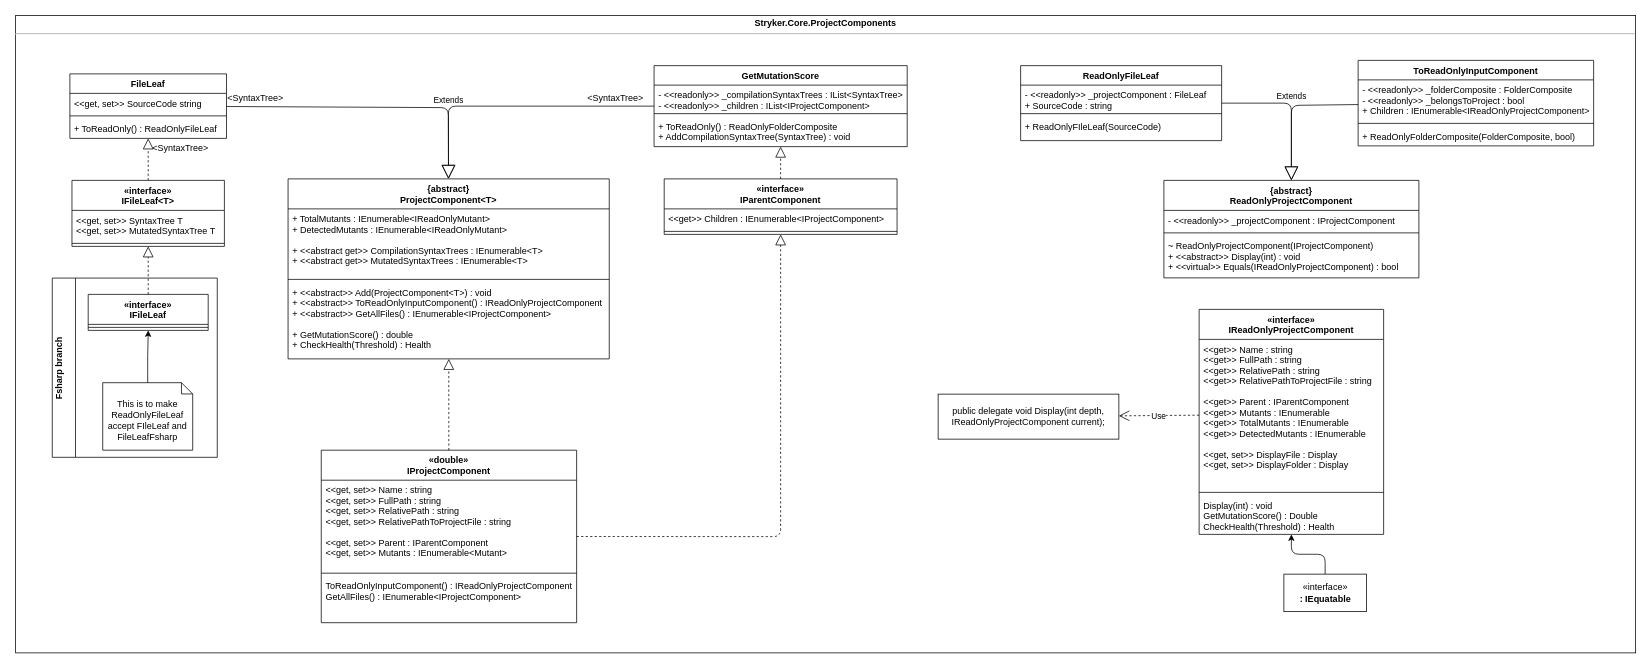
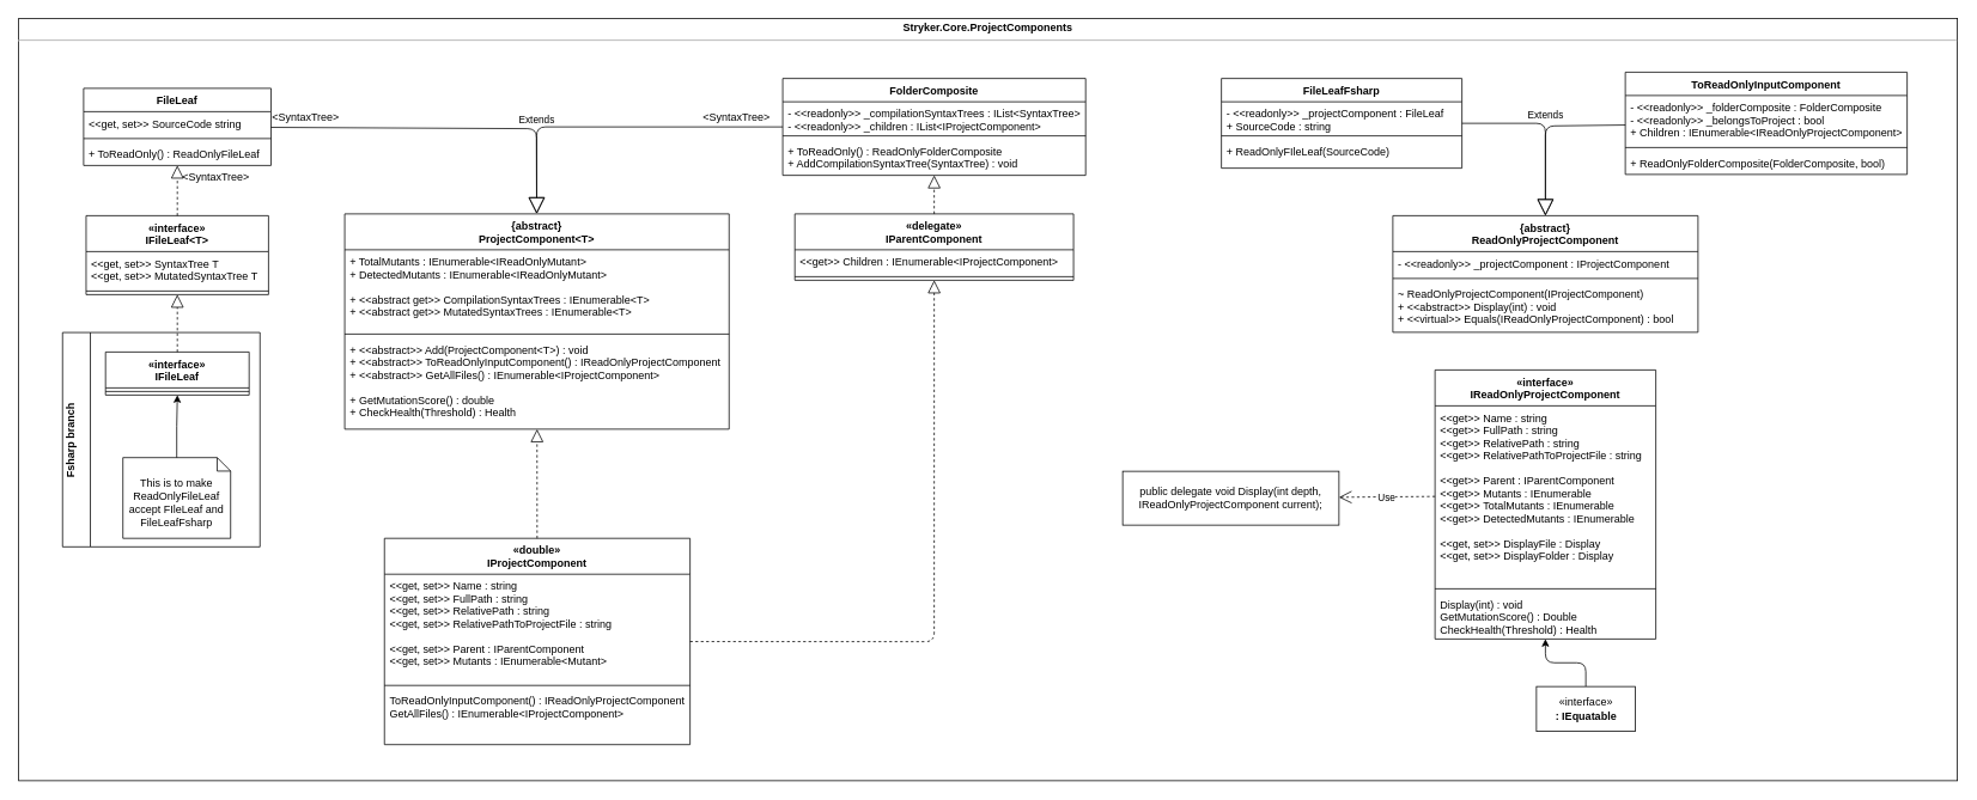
  <mxCell id="0" />
  <mxCell id="1" parent="0" />
  <mxCell id="2" value="&lt;p style=&quot;margin: 0px ; margin-top: 4px ; text-align: center&quot;&gt;&lt;b&gt;Stryker.Core.ProjectComponents&lt;/b&gt;&lt;br&gt;&lt;/p&gt;&lt;hr&gt;&lt;p style=&quot;font-size: 10px ; margin: 0px ; text-align: center&quot;&gt;&lt;br&gt;&lt;/p&gt;" style="shape=rect;align=left;html=1;overflow=fill;whiteSpace=wrap;strokeWidth=1;recursiveResize=0;" parent="1" vertex="1"><mxGeometry x="20" y="20" width="2160" height="850" as="geometry" /></mxCell>
  <mxCell id="3" value="FileLeaf" style="swimlane;fontStyle=1;align=center;verticalAlign=top;childLayout=stackLayout;horizontal=1;startSize=26;horizontalStack=0;resizeParent=1;resizeParentMax=0;resizeLast=0;collapsible=1;marginBottom=0;" parent="1" vertex="1"><mxGeometry x="92.34" y="98" width="208.81" height="86" as="geometry" /></mxCell>
  <mxCell id="4" value="&lt;&lt;get, set&gt;&gt; SourceCode string" style="text;strokeColor=none;fillColor=none;align=left;verticalAlign=top;spacingLeft=4;spacingRight=4;overflow=hidden;rotatable=0;points=[[0,0.5],[1,0.5]];portConstraint=eastwest;" parent="3" vertex="1"><mxGeometry y="26" width="208.81" height="26" as="geometry" /></mxCell>
  <mxCell id="5" value="" style="line;strokeWidth=1;fillColor=none;align=left;verticalAlign=middle;spacingTop=-1;spacingLeft=3;spacingRight=3;rotatable=0;labelPosition=right;points=[];portConstraint=eastwest;" parent="3" vertex="1"><mxGeometry y="52" width="208.81" height="8" as="geometry" /></mxCell>
  <mxCell id="6" value="+ ToReadOnly() : ReadOnlyFileLeaf " style="text;strokeColor=none;fillColor=none;align=left;verticalAlign=top;spacingLeft=4;spacingRight=4;overflow=hidden;rotatable=0;points=[[0,0.5],[1,0.5]];portConstraint=eastwest;" parent="3" vertex="1"><mxGeometry y="60" width="208.81" height="26" as="geometry" /></mxCell>
- <mxCell id="7" value="GetMutationScore" style="swimlane;fontStyle=1;align=center;verticalAlign=top;childLayout=stackLayout;horizontal=1;startSize=26;horizontalStack=0;resizeParent=1;resizeParentMax=0;resizeLast=0;collapsible=1;marginBottom=0;" parent="1" vertex="1"><mxGeometry x="871.25" y="87" width="337.5" height="108" as="geometry" /></mxCell>
+ <mxCell id="7" value="FolderComposite" style="swimlane;fontStyle=1;align=center;verticalAlign=top;childLayout=stackLayout;horizontal=1;startSize=26;horizontalStack=0;resizeParent=1;resizeParentMax=0;resizeLast=0;collapsible=1;marginBottom=0;" parent="1" vertex="1"><mxGeometry x="871.25" y="87" width="337.5" height="108" as="geometry" /></mxCell>
  <mxCell id="8" value="- &lt;&lt;readonly&gt;&gt; _compilationSyntaxTrees : IList&lt;SyntaxTree&gt; &#10;- &lt;&lt;readonly&gt;&gt; _children : IList&lt;IProjectComponent&gt;" style="text;strokeColor=none;fillColor=none;align=left;verticalAlign=top;spacingLeft=4;spacingRight=4;overflow=hidden;rotatable=0;points=[[0,0.5],[1,0.5]];portConstraint=eastwest;" parent="7" vertex="1"><mxGeometry y="26" width="337.5" height="34" as="geometry" /></mxCell>
  <mxCell id="9" value="" style="line;strokeWidth=1;fillColor=none;align=left;verticalAlign=middle;spacingTop=-1;spacingLeft=3;spacingRight=3;rotatable=0;labelPosition=right;points=[];portConstraint=eastwest;" parent="7" vertex="1"><mxGeometry y="60" width="337.5" height="8" as="geometry" /></mxCell>
  <mxCell id="10" value="+ ToReadOnly() : ReadOnlyFolderComposite&#10;+ AddCompilationSyntaxTree(SyntaxTree) : void " style="text;strokeColor=none;fillColor=none;align=left;verticalAlign=top;spacingLeft=4;spacingRight=4;overflow=hidden;rotatable=0;points=[[0,0.5],[1,0.5]];portConstraint=eastwest;" parent="7" vertex="1"><mxGeometry y="68" width="337.5" height="40" as="geometry" /></mxCell>
  <mxCell id="11" value="«interface»&#10;IFileLeaf&lt;T&gt;" style="swimlane;fontStyle=1;align=center;verticalAlign=top;childLayout=stackLayout;horizontal=1;startSize=40;horizontalStack=0;resizeParent=1;resizeParentMax=0;resizeLast=0;collapsible=1;marginBottom=0;" parent="1" vertex="1"><mxGeometry x="95.12" y="240" width="203.25" height="88" as="geometry" /></mxCell>
  <mxCell id="12" value="&lt;&lt;get, set&gt;&gt; SyntaxTree T&#10;&lt;&lt;get, set&gt;&gt; MutatedSyntaxTree T" style="text;strokeColor=none;fillColor=none;align=left;verticalAlign=top;spacingLeft=4;spacingRight=4;overflow=hidden;rotatable=0;points=[[0,0.5],[1,0.5]];portConstraint=eastwest;" parent="11" vertex="1"><mxGeometry y="40" width="203.25" height="40" as="geometry" /></mxCell>
  <mxCell id="13" value="" style="line;strokeWidth=1;fillColor=none;align=left;verticalAlign=middle;spacingTop=-1;spacingLeft=3;spacingRight=3;rotatable=0;labelPosition=right;points=[];portConstraint=eastwest;" parent="11" vertex="1"><mxGeometry y="80" width="203.25" height="8" as="geometry" /></mxCell>
- <mxCell id="14" value="«interface»&#10;IParentComponent" style="swimlane;fontStyle=1;align=center;verticalAlign=top;childLayout=stackLayout;horizontal=1;startSize=40;horizontalStack=0;resizeParent=1;resizeParentMax=0;resizeLast=0;collapsible=1;marginBottom=0;" parent="1" vertex="1"><mxGeometry x="884.75" y="238" width="310.5" height="74" as="geometry" /></mxCell>
+ <mxCell id="14" value="«delegate»&#10;IParentComponent" style="swimlane;fontStyle=1;align=center;verticalAlign=top;childLayout=stackLayout;horizontal=1;startSize=40;horizontalStack=0;resizeParent=1;resizeParentMax=0;resizeLast=0;collapsible=1;marginBottom=0;" parent="1" vertex="1"><mxGeometry x="884.75" y="238" width="310.5" height="74" as="geometry" /></mxCell>
  <mxCell id="15" value="&lt;&lt;get&gt;&gt; Children : IEnumerable&lt;IProjectComponent&gt;" style="text;strokeColor=none;fillColor=none;align=left;verticalAlign=top;spacingLeft=4;spacingRight=4;overflow=hidden;rotatable=0;points=[[0,0.5],[1,0.5]];portConstraint=eastwest;" parent="14" vertex="1"><mxGeometry y="40" width="310.5" height="26" as="geometry" /></mxCell>
  <mxCell id="16" value="" style="line;strokeWidth=1;fillColor=none;align=left;verticalAlign=middle;spacingTop=-1;spacingLeft=3;spacingRight=3;rotatable=0;labelPosition=right;points=[];portConstraint=eastwest;" parent="14" vertex="1"><mxGeometry y="66" width="310.5" height="8" as="geometry" /></mxCell>
  <mxCell id="17" value="{abstract}&#10;ProjectComponent&lt;T&gt;" style="swimlane;fontStyle=1;align=center;verticalAlign=top;childLayout=stackLayout;horizontal=1;startSize=40;horizontalStack=0;resizeParent=1;resizeParentMax=0;resizeLast=0;collapsible=1;marginBottom=0;" parent="1" vertex="1"><mxGeometry x="383.25" y="238" width="428.25" height="240" as="geometry" /></mxCell>
  <mxCell id="18" value="+ TotalMutants : IEnumerable&lt;IReadOnlyMutant&gt; &#10;+ DetectedMutants : IEnumerable&lt;IReadOnlyMutant&gt;&#10;&#10;+ &lt;&lt;abstract get&gt;&gt; CompilationSyntaxTrees : IEnumerable&lt;T&gt; &#10;+ &lt;&lt;abstract get&gt;&gt; MutatedSyntaxTrees : IEnumerable&lt;T&gt; " style="text;strokeColor=none;fillColor=none;align=left;verticalAlign=top;spacingLeft=4;spacingRight=4;overflow=hidden;rotatable=0;points=[[0,0.5],[1,0.5]];portConstraint=eastwest;" parent="17" vertex="1"><mxGeometry y="40" width="428.25" height="90" as="geometry" /></mxCell>
  <mxCell id="19" value="" style="line;strokeWidth=1;fillColor=none;align=left;verticalAlign=middle;spacingTop=-1;spacingLeft=3;spacingRight=3;rotatable=0;labelPosition=right;points=[];portConstraint=eastwest;" parent="17" vertex="1"><mxGeometry y="130" width="428.25" height="8" as="geometry" /></mxCell>
  <mxCell id="20" value="+ &lt;&lt;abstract&gt;&gt; Add(ProjectComponent&lt;T&gt;) : void &#10;+ &lt;&lt;abstract&gt;&gt; ToReadOnlyInputComponent() : IReadOnlyProjectComponent &#10;+ &lt;&lt;abstract&gt;&gt; GetAllFiles() : IEnumerable&lt;IProjectComponent&gt;&#10;&#10;+ GetMutationScore() : double &#10;+ CheckHealth(Threshold) : Health " style="text;strokeColor=none;fillColor=none;align=left;verticalAlign=top;spacingLeft=4;spacingRight=4;overflow=hidden;rotatable=0;points=[[0,0.5],[1,0.5]];portConstraint=eastwest;" parent="17" vertex="1"><mxGeometry y="138" width="428.25" height="102" as="geometry" /></mxCell>
  <mxCell id="21" value="«double»&#10;IProjectComponent" style="swimlane;fontStyle=1;align=center;verticalAlign=top;childLayout=stackLayout;horizontal=1;startSize=40;horizontalStack=0;resizeParent=1;resizeParentMax=0;resizeLast=0;collapsible=1;marginBottom=0;" parent="1" vertex="1"><mxGeometry x="427.5" y="599.75" width="340.5" height="230" as="geometry" /></mxCell>
  <mxCell id="22" value="&lt;&lt;get, set&gt;&gt; Name : string&#10;&lt;&lt;get, set&gt;&gt; FullPath : string&#10;&lt;&lt;get, set&gt;&gt; RelativePath : string&#10;&lt;&lt;get, set&gt;&gt; RelativePathToProjectFile : string&#10;&#10;&lt;&lt;get, set&gt;&gt; Parent : IParentComponent&#10;&lt;&lt;get, set&gt;&gt; Mutants : IEnumerable&lt;Mutant&gt;&#10;" style="text;strokeColor=none;fillColor=none;align=left;verticalAlign=top;spacingLeft=4;spacingRight=4;overflow=hidden;rotatable=0;points=[[0,0.5],[1,0.5]];portConstraint=eastwest;" parent="21" vertex="1"><mxGeometry y="40" width="340.5" height="120" as="geometry" /></mxCell>
  <mxCell id="23" value="" style="line;strokeWidth=1;fillColor=none;align=left;verticalAlign=middle;spacingTop=-1;spacingLeft=3;spacingRight=3;rotatable=0;labelPosition=right;points=[];portConstraint=eastwest;" parent="21" vertex="1"><mxGeometry y="160" width="340.5" height="8" as="geometry" /></mxCell>
  <mxCell id="24" value="ToReadOnlyInputComponent() : IReadOnlyProjectComponent &#10;GetAllFiles() : IEnumerable&lt;IProjectComponent&gt; " style="text;strokeColor=none;fillColor=none;align=left;verticalAlign=top;spacingLeft=4;spacingRight=4;overflow=hidden;rotatable=0;points=[[0,0.5],[1,0.5]];portConstraint=eastwest;" parent="21" vertex="1"><mxGeometry y="168" width="340.5" height="62" as="geometry" /></mxCell>
  <mxCell id="25" value="«interface»&#10;IReadOnlyProjectComponent" style="swimlane;fontStyle=1;align=center;verticalAlign=top;childLayout=stackLayout;horizontal=1;startSize=40;horizontalStack=0;resizeParent=1;resizeParentMax=0;resizeLast=0;collapsible=1;marginBottom=0;" parent="1" vertex="1"><mxGeometry x="1598" y="412" width="246" height="300" as="geometry" /></mxCell>
  <mxCell id="26" value="&lt;&lt;get&gt;&gt; Name : string&#10;&lt;&lt;get&gt;&gt; FullPath : string&#10;&lt;&lt;get&gt;&gt; RelativePath : string&#10;&lt;&lt;get&gt;&gt; RelativePathToProjectFile : string&#10;&#10;&lt;&lt;get&gt;&gt; Parent : IParentComponent &#10;&lt;&lt;get&gt;&gt; Mutants : IEnumerable &#10;&lt;&lt;get&gt;&gt; TotalMutants : IEnumerable &#10;&lt;&lt;get&gt;&gt; DetectedMutants : IEnumerable&#10;&#10;&lt;&lt;get, set&gt;&gt; DisplayFile : Display &#10;&lt;&lt;get, set&gt;&gt; DisplayFolder : Display " style="text;strokeColor=none;fillColor=none;align=left;verticalAlign=top;spacingLeft=4;spacingRight=4;overflow=hidden;rotatable=0;points=[[0,0.5],[1,0.5]];portConstraint=eastwest;" parent="25" vertex="1"><mxGeometry y="40" width="246" height="200" as="geometry" /></mxCell>
  <mxCell id="27" value="" style="line;strokeWidth=1;fillColor=none;align=left;verticalAlign=middle;spacingTop=-1;spacingLeft=3;spacingRight=3;rotatable=0;labelPosition=right;points=[];portConstraint=eastwest;" parent="25" vertex="1"><mxGeometry y="240" width="246" height="8" as="geometry" /></mxCell>
  <mxCell id="28" value="Display(int) : void&#10;GetMutationScore() : Double&#10;CheckHealth(Threshold) : Health" style="text;strokeColor=none;fillColor=none;align=left;verticalAlign=top;spacingLeft=4;spacingRight=4;overflow=hidden;rotatable=0;points=[[0,0.5],[1,0.5]];portConstraint=eastwest;" parent="25" vertex="1"><mxGeometry y="248" width="246" height="52" as="geometry" /></mxCell>
  <mxCell id="29" value="{abstract}&#10;ReadOnlyProjectComponent" style="swimlane;fontStyle=1;align=center;verticalAlign=top;childLayout=stackLayout;horizontal=1;startSize=40;horizontalStack=0;resizeParent=1;resizeParentMax=0;resizeLast=0;collapsible=1;marginBottom=0;" parent="1" vertex="1"><mxGeometry x="1551" y="240" width="340" height="130" as="geometry" /></mxCell>
  <mxCell id="30" value="- &lt;&lt;readonly&gt;&gt; _projectComponent : IProjectComponent" style="text;strokeColor=none;fillColor=none;align=left;verticalAlign=top;spacingLeft=4;spacingRight=4;overflow=hidden;rotatable=0;points=[[0,0.5],[1,0.5]];portConstraint=eastwest;" parent="29" vertex="1"><mxGeometry y="40" width="340" height="26" as="geometry" /></mxCell>
  <mxCell id="31" value="" style="line;strokeWidth=1;fillColor=none;align=left;verticalAlign=middle;spacingTop=-1;spacingLeft=3;spacingRight=3;rotatable=0;labelPosition=right;points=[];portConstraint=eastwest;" parent="29" vertex="1"><mxGeometry y="66" width="340" height="8" as="geometry" /></mxCell>
  <mxCell id="32" value="~ ReadOnlyProjectComponent(IProjectComponent)&#10;+ &lt;&lt;abstract&gt;&gt; Display(int) : void&#10;+ &lt;&lt;virtual&gt;&gt; Equals(IReadOnlyProjectComponent) : bool " style="text;strokeColor=none;fillColor=none;align=left;verticalAlign=top;spacingLeft=4;spacingRight=4;overflow=hidden;rotatable=0;points=[[0,0.5],[1,0.5]];portConstraint=eastwest;" parent="29" vertex="1"><mxGeometry y="74" width="340" height="56" as="geometry" /></mxCell>
- <mxCell id="33" value="ReadOnlyFileLeaf" style="swimlane;fontStyle=1;align=center;verticalAlign=top;childLayout=stackLayout;horizontal=1;startSize=26;horizontalStack=0;resizeParent=1;resizeParentMax=0;resizeLast=0;collapsible=1;marginBottom=0;" parent="1" vertex="1"><mxGeometry x="1360" y="87" width="268" height="100" as="geometry" /></mxCell>
+ <mxCell id="33" value="FileLeafFsharp" style="swimlane;fontStyle=1;align=center;verticalAlign=top;childLayout=stackLayout;horizontal=1;startSize=26;horizontalStack=0;resizeParent=1;resizeParentMax=0;resizeLast=0;collapsible=1;marginBottom=0;" parent="1" vertex="1"><mxGeometry x="1360" y="87" width="268" height="100" as="geometry" /></mxCell>
  <mxCell id="34" value="- &lt;&lt;readonly&gt;&gt; _projectComponent : FileLeaf&#10;+ SourceCode : string" style="text;strokeColor=none;fillColor=none;align=left;verticalAlign=top;spacingLeft=4;spacingRight=4;overflow=hidden;rotatable=0;points=[[0,0.5],[1,0.5]];portConstraint=eastwest;" parent="33" vertex="1"><mxGeometry y="26" width="268" height="34" as="geometry" /></mxCell>
  <mxCell id="35" value="" style="line;strokeWidth=1;fillColor=none;align=left;verticalAlign=middle;spacingTop=-1;spacingLeft=3;spacingRight=3;rotatable=0;labelPosition=right;points=[];portConstraint=eastwest;" parent="33" vertex="1"><mxGeometry y="60" width="268" height="8" as="geometry" /></mxCell>
  <mxCell id="36" value="+ ReadOnlyFIleLeaf(SourceCode)&#10;" style="text;strokeColor=none;fillColor=none;align=left;verticalAlign=top;spacingLeft=4;spacingRight=4;overflow=hidden;rotatable=0;points=[[0,0.5],[1,0.5]];portConstraint=eastwest;" parent="33" vertex="1"><mxGeometry y="68" width="268" height="32" as="geometry" /></mxCell>
  <mxCell id="37" value="ToReadOnlyInputComponent" style="swimlane;fontStyle=1;align=center;verticalAlign=top;childLayout=stackLayout;horizontal=1;startSize=26;horizontalStack=0;resizeParent=1;resizeParentMax=0;resizeLast=0;collapsible=1;marginBottom=0;" parent="1" vertex="1"><mxGeometry x="1810" y="80" width="314" height="114" as="geometry" /></mxCell>
  <mxCell id="38" value="- &lt;&lt;readonly&gt;&gt; _folderComposite : FolderComposite&#10;- &lt;&lt;readonly&gt;&gt; _belongsToProject : bool&#10;+ Children : IEnumerable&lt;IReadOnlyProjectComponent&gt;" style="text;strokeColor=none;fillColor=none;align=left;verticalAlign=top;spacingLeft=4;spacingRight=4;overflow=hidden;rotatable=0;points=[[0,0.5],[1,0.5]];portConstraint=eastwest;" parent="37" vertex="1"><mxGeometry y="26" width="314" height="54" as="geometry" /></mxCell>
  <mxCell id="39" value="" style="line;strokeWidth=1;fillColor=none;align=left;verticalAlign=middle;spacingTop=-1;spacingLeft=3;spacingRight=3;rotatable=0;labelPosition=right;points=[];portConstraint=eastwest;" parent="37" vertex="1"><mxGeometry y="80" width="314" height="8" as="geometry" /></mxCell>
  <mxCell id="40" value="+ ReadOnlyFolderComposite(FolderComposite, bool)" style="text;strokeColor=none;fillColor=none;align=left;verticalAlign=top;spacingLeft=4;spacingRight=4;overflow=hidden;rotatable=0;points=[[0,0.5],[1,0.5]];portConstraint=eastwest;" parent="37" vertex="1"><mxGeometry y="88" width="314" height="26" as="geometry" /></mxCell>
  <mxCell id="41" value="Extends" style="endArrow=block;endSize=16;endFill=0;html=1;" parent="1" source="3" target="17" edge="1"><mxGeometry x="0.568" y="20" width="160" relative="1" as="geometry"><mxPoint x="340" y="109" as="sourcePoint" /><mxPoint x="723.25" y="530" as="targetPoint" /><Array as="points"><mxPoint x="597" y="143" /></Array><mxPoint x="-20" y="-20" as="offset" /></mxGeometry></mxCell>
  <mxCell id="42" value="" style="endArrow=block;endSize=16;endFill=0;html=1;" parent="1" source="7" target="17" edge="1"><mxGeometry x="-0.024" y="10" width="160" relative="1" as="geometry"><mxPoint x="1023.25" y="109" as="sourcePoint" /><mxPoint x="837.25" y="210" as="targetPoint" /><Array as="points"><mxPoint x="597" y="141" /></Array><mxPoint as="offset" /></mxGeometry></mxCell>
  <mxCell id="43" value="" style="endArrow=block;dashed=1;endFill=0;endSize=12;html=1;" parent="1" source="14" target="7" edge="1"><mxGeometry width="160" relative="1" as="geometry"><mxPoint x="1140" y="430" as="sourcePoint" /><mxPoint x="1280" y="158" as="targetPoint" /></mxGeometry></mxCell>
  <mxCell id="44" value="" style="endArrow=block;dashed=1;endFill=0;endSize=12;html=1;exitX=0.5;exitY=0;exitDx=0;exitDy=0;" parent="1" source="11" target="3" edge="1"><mxGeometry width="160" relative="1" as="geometry"><mxPoint x="658.58" y="210" as="sourcePoint" /><mxPoint x="658.58" y="156" as="targetPoint" /></mxGeometry></mxCell>
  <mxCell id="45" value="" style="endArrow=block;dashed=1;endFill=0;endSize=12;html=1;" parent="1" source="21" target="17" edge="1"><mxGeometry width="160" relative="1" as="geometry"><mxPoint x="710.42" y="447" as="sourcePoint" /><mxPoint x="710" y="393" as="targetPoint" /></mxGeometry></mxCell>
  <mxCell id="46" value="Extends" style="endArrow=block;endSize=16;endFill=0;html=1;" parent="1" source="33" target="29" edge="1"><mxGeometry x="-0.01" y="13" width="160" relative="1" as="geometry"><mxPoint x="1660" y="110" as="sourcePoint" /><mxPoint x="1820" y="110" as="targetPoint" /><Array as="points"><mxPoint x="1721" y="137" /></Array><mxPoint x="-13" y="-13" as="offset" /></mxGeometry></mxCell>
  <mxCell id="47" value="" style="endArrow=block;endSize=16;endFill=0;html=1;" parent="1" source="37" target="29" edge="1"><mxGeometry x="0.013" y="79" width="160" relative="1" as="geometry"><mxPoint x="1626" y="113" as="sourcePoint" /><mxPoint x="1721" y="210" as="targetPoint" /><Array as="points"><mxPoint x="1721" y="140" /></Array><mxPoint as="offset" /></mxGeometry></mxCell>
  <mxCell id="48" value="«interface»&#10;IFileLeaf" style="swimlane;fontStyle=1;align=center;verticalAlign=top;childLayout=stackLayout;horizontal=1;startSize=40;horizontalStack=0;resizeParent=1;resizeParentMax=0;resizeLast=0;collapsible=1;marginBottom=0;" parent="1" vertex="1"><mxGeometry x="116.75" y="392" width="160" height="48" as="geometry" /></mxCell>
  <mxCell id="49" value="" style="line;strokeWidth=1;fillColor=none;align=left;verticalAlign=middle;spacingTop=-1;spacingLeft=3;spacingRight=3;rotatable=0;labelPosition=right;points=[];portConstraint=eastwest;" parent="48" vertex="1"><mxGeometry y="40" width="160" height="8" as="geometry" /></mxCell>
  <mxCell id="50" value="" style="endArrow=block;dashed=1;endFill=0;endSize=12;html=1;exitX=0.5;exitY=0;exitDx=0;exitDy=0;" parent="1" source="48" target="11" edge="1"><mxGeometry width="160" relative="1" as="geometry"><mxPoint x="658.58" y="364" as="sourcePoint" /><mxPoint x="658.58" y="310" as="targetPoint" /></mxGeometry></mxCell>
  <mxCell id="51" value="Fsharp branch&#10;" style="swimlane;rotation=-90;startSize=31;" parent="1" vertex="1"><mxGeometry x="59.37" y="379.75" width="239" height="220" as="geometry" /></mxCell>
  <mxCell id="52" value="This is to make ReadOnlyFileLeaf accept FIleLeaf and FileLeafFsharp" style="shape=note2;boundedLbl=1;whiteSpace=wrap;html=1;size=15;verticalAlign=top;align=center;" parent="51" vertex="1"><mxGeometry x="76.75" y="130" width="120" height="90" as="geometry" /></mxCell>
  <mxCell id="53" style="edgeStyle=orthogonalEdgeStyle;orthogonalLoop=1;jettySize=auto;html=1;" parent="1" source="54" target="25" edge="1"><mxGeometry relative="1" as="geometry" /></mxCell>
  <mxCell id="54" value="«interface»&lt;br&gt;&lt;b&gt;: IEquatable&lt;/b&gt;" style="html=1;" parent="1" vertex="1"><mxGeometry x="1711" y="765" width="110" height="50" as="geometry" /></mxCell>
  <mxCell id="55" value="public delegate void Display(int depth, IReadOnlyProjectComponent current);" style="rounded=0;whiteSpace=wrap;html=1;" parent="1" vertex="1"><mxGeometry x="1250" y="525" width="241" height="60" as="geometry" /></mxCell>
  <mxCell id="56" value="Use" style="endArrow=open;endSize=12;dashed=1;html=1;" parent="1" source="26" target="55" edge="1"><mxGeometry width="160" relative="1" as="geometry"><mxPoint x="1370" y="600" as="sourcePoint" /><mxPoint x="1530" y="600" as="targetPoint" /></mxGeometry></mxCell>
  <mxCell id="57" style="edgeStyle=orthogonalEdgeStyle;rounded=0;orthogonalLoop=1;jettySize=auto;html=1;" parent="1" source="52" target="48" edge="1"><mxGeometry relative="1" as="geometry" /></mxCell>
  <mxCell id="58" value="" style="endArrow=block;dashed=1;endFill=0;endSize=12;html=1;" parent="1" source="21" target="14" edge="1"><mxGeometry width="160" relative="1" as="geometry"><mxPoint x="1010" y="490" as="sourcePoint" /><mxPoint x="1170" y="490" as="targetPoint" /><Array as="points"><mxPoint x="1040" y="715" /></Array></mxGeometry></mxCell>
  <mxCell id="59" value="&amp;lt;SyntaxTree&amp;gt;" style="text;html=1;strokeColor=none;fillColor=none;align=center;verticalAlign=middle;whiteSpace=wrap;rounded=0;" vertex="1" parent="1"><mxGeometry x="320" y="120" width="40" height="20" as="geometry" /></mxCell>
  <mxCell id="60" value="&amp;lt;SyntaxTree&amp;gt;" style="text;html=1;strokeColor=none;fillColor=none;align=center;verticalAlign=middle;whiteSpace=wrap;rounded=0;" vertex="1" parent="1"><mxGeometry x="800" y="120" width="40" height="20" as="geometry" /></mxCell>
  <mxCell id="61" value="&amp;lt;SyntaxTree&amp;gt;" style="text;html=1;strokeColor=none;fillColor=none;align=center;verticalAlign=middle;whiteSpace=wrap;rounded=0;" vertex="1" parent="1"><mxGeometry x="220" y="187" width="40" height="20" as="geometry" /></mxCell>
